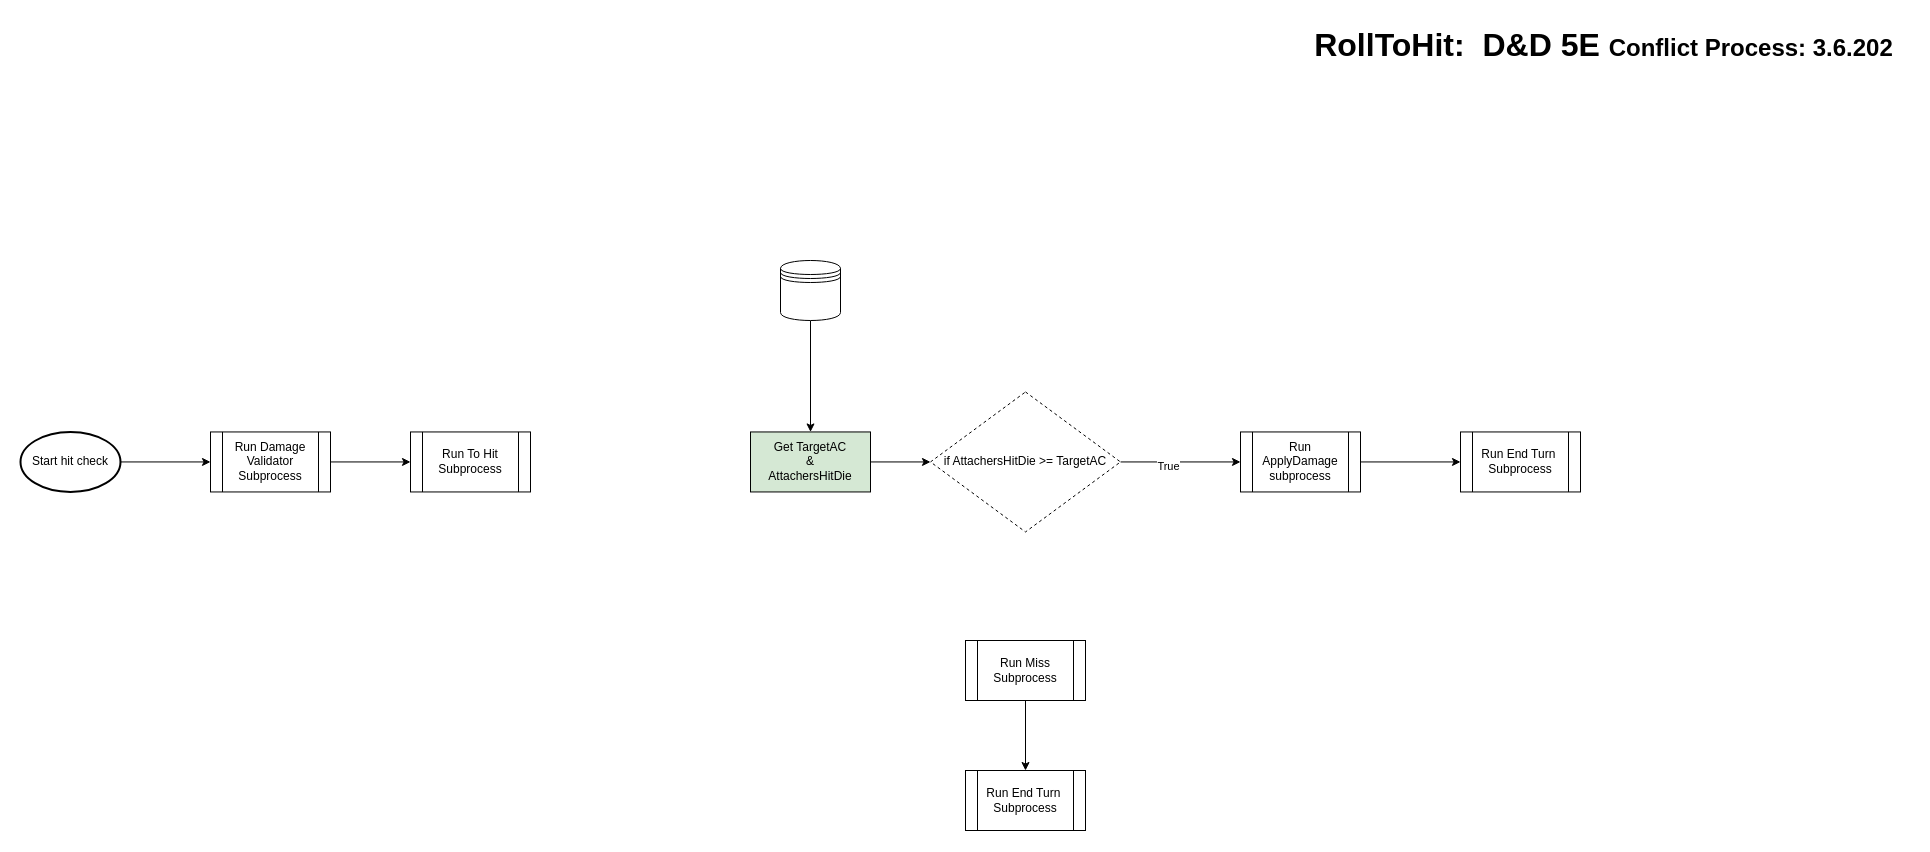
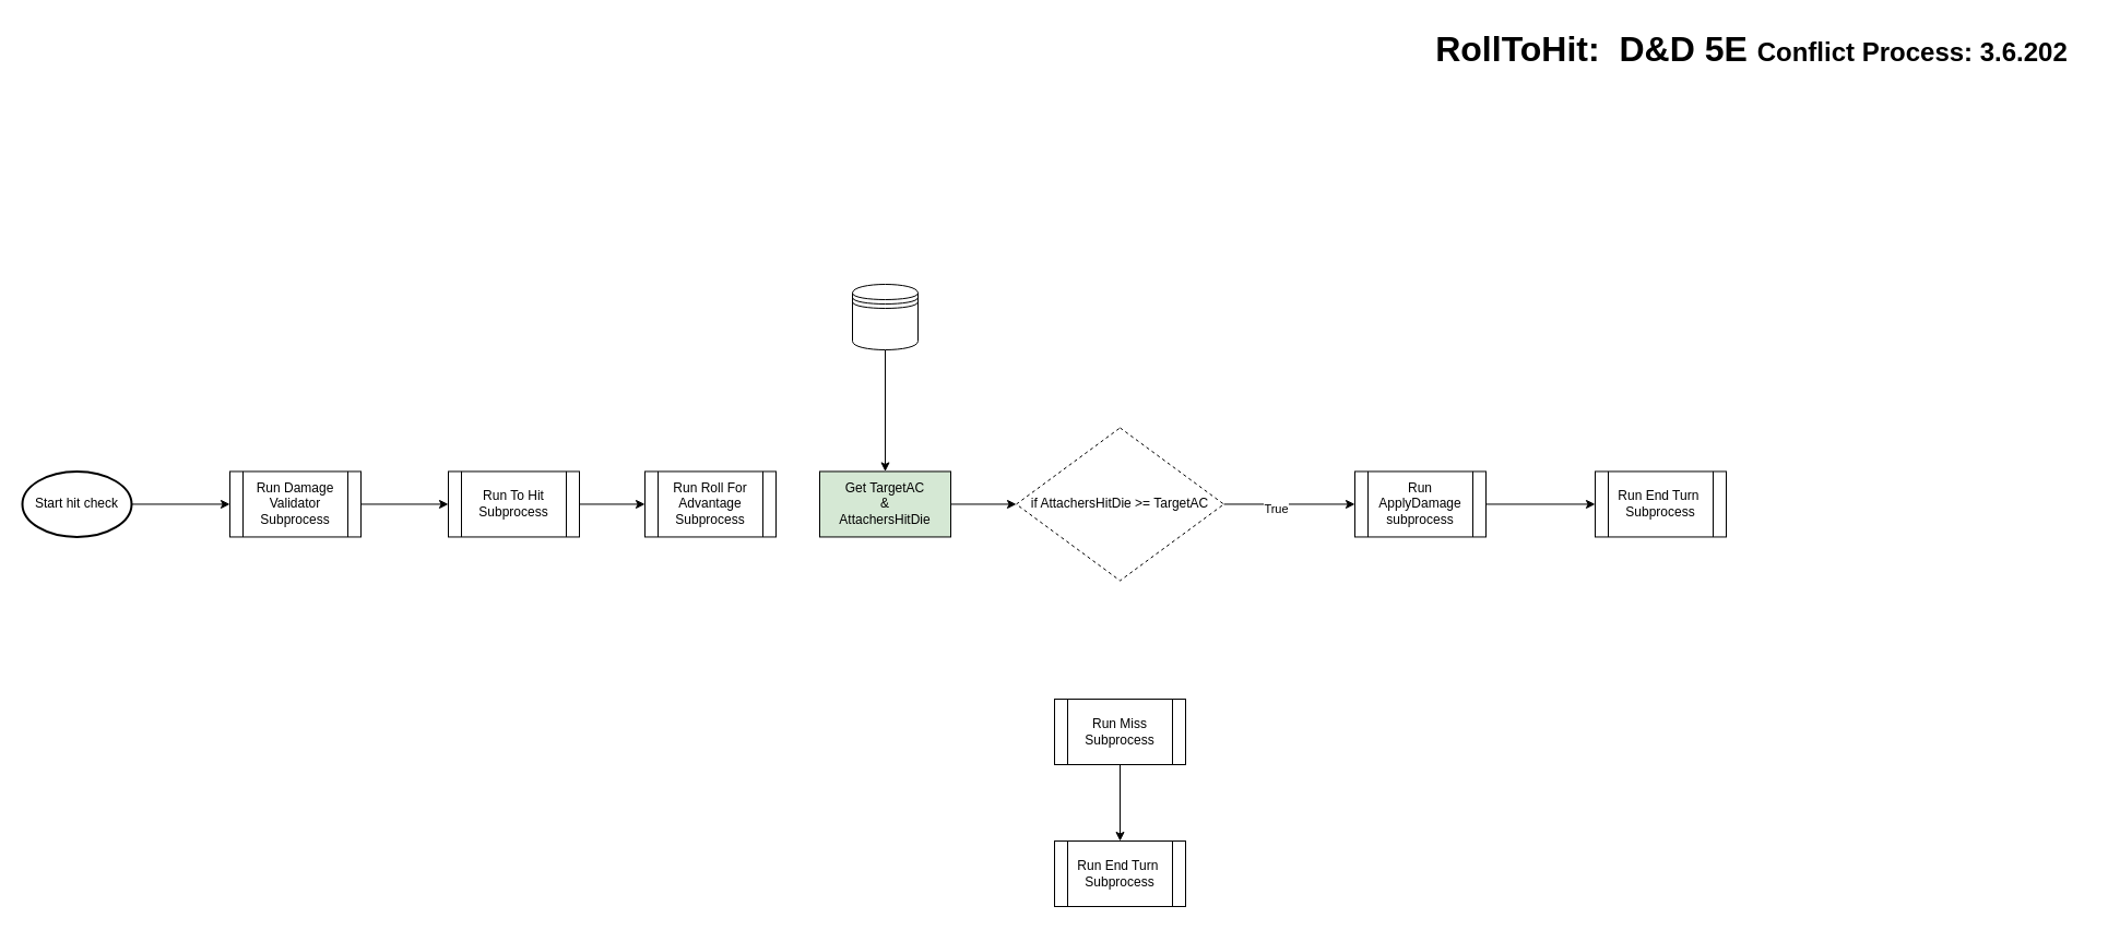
  <mxCell id="0" />
  <mxCell id="1" parent="0" />
  <mxCell id="2" style="edgeStyle=orthogonalEdgeStyle;rounded=0;orthogonalLoop=1;jettySize=auto;html=1;startArrow=none;startFill=0;" parent="1" source="3" target="6" edge="1"><mxGeometry relative="1" as="geometry"><mxPoint x="60" y="461.45" as="targetPoint" /></mxGeometry></mxCell>
  <mxCell id="3" value="Start hit check" style="strokeWidth=2;html=1;shape=mxgraph.flowchart.start_1;whiteSpace=wrap;" parent="1" vertex="1"><mxGeometry x="20" y="431.45" width="100" height="60" as="geometry" /></mxCell>
  <mxCell id="4" value="&lt;h1&gt;&lt;span style=&quot;font-size: 32px&quot;&gt;RollToHit:&amp;nbsp; D&amp;amp;D 5E&amp;nbsp;&lt;/span&gt;Conflict Process: 3.6.202&lt;/h1&gt;" style="text;html=1;align=center;verticalAlign=middle;resizable=0;points=[];autosize=1;" parent="1" vertex="1"><mxGeometry x="1298" y="20" width="610" height="50" as="geometry" /></mxCell>
  <mxCell id="5" style="edgeStyle=orthogonalEdgeStyle;rounded=0;orthogonalLoop=1;jettySize=auto;html=1;exitX=1;exitY=0.5;exitDx=0;exitDy=0;startArrow=none;startFill=0;" parent="1" source="6" target="8" edge="1"><mxGeometry relative="1" as="geometry"><mxPoint x="550" y="461.45" as="targetPoint" /><mxPoint x="340" y="461.45" as="sourcePoint" /></mxGeometry></mxCell>
  <mxCell id="6" value="Run Damage Validator Subprocess" style="shape=process;whiteSpace=wrap;html=1;backgroundOutline=1;" parent="1" vertex="1"><mxGeometry x="210" y="431.45" width="120" height="60" as="geometry" /></mxCell>
+ <mxCell id="7" style="edgeStyle=orthogonalEdgeStyle;rounded=0;orthogonalLoop=1;jettySize=auto;html=1;exitX=1;exitY=0.5;exitDx=0;exitDy=0;" parent="1" source="8" target="9" edge="1"><mxGeometry relative="1" as="geometry" /></mxCell>
  <mxCell id="8" value="Run To Hit Subprocess" style="shape=process;whiteSpace=wrap;html=1;backgroundOutline=1;" parent="1" vertex="1"><mxGeometry x="410" y="431.45" width="120" height="60" as="geometry" /></mxCell>
+ <mxCell id="9" value="Run Roll For Advantage Subprocess" style="shape=process;whiteSpace=wrap;html=1;backgroundOutline=1;" parent="1" vertex="1"><mxGeometry x="590" y="431.45" width="120" height="60" as="geometry" /></mxCell>
  <mxCell id="10" style="edgeStyle=orthogonalEdgeStyle;rounded=0;orthogonalLoop=1;jettySize=auto;html=1;exitX=1;exitY=0.5;exitDx=0;exitDy=0;" edge="1" parent="1" source="11" target="16"><mxGeometry relative="1" as="geometry" /></mxCell>
  <mxCell id="11" value="Get TargetAC&lt;br&gt;&amp;amp;&lt;br&gt;AttachersHitDie" style="whiteSpace=wrap;html=1;fillColor=#d5e8d4;" vertex="1" parent="1"><mxGeometry x="750" y="431.45" width="120" height="60" as="geometry" /></mxCell>
  <mxCell id="12" style="edgeStyle=orthogonalEdgeStyle;rounded=0;orthogonalLoop=1;jettySize=auto;html=1;" edge="1" parent="1" source="13" target="11"><mxGeometry relative="1" as="geometry" /></mxCell>
  <mxCell id="13" value="" style="shape=datastore;whiteSpace=wrap;html=1;" vertex="1" parent="1"><mxGeometry x="780" y="260" width="60" height="60" as="geometry" /></mxCell>
  <mxCell id="14" style="edgeStyle=orthogonalEdgeStyle;rounded=0;orthogonalLoop=1;jettySize=auto;html=1;exitX=1;exitY=0.5;exitDx=0;exitDy=0;entryX=0;entryY=0.5;entryDx=0;entryDy=0;" edge="1" parent="1" source="16" target="20"><mxGeometry relative="1" as="geometry" /></mxCell>
  <mxCell id="15" value="True" style="edgeLabel;html=1;align=center;verticalAlign=middle;resizable=0;points=[];" vertex="1" connectable="0" parent="14"><mxGeometry x="-0.217" y="-4" relative="1" as="geometry"><mxPoint as="offset" /></mxGeometry></mxCell>
  <mxCell id="16" value="if AttachersHitDie &amp;gt;= TargetAC" style="rhombus;whiteSpace=wrap;html=1;dashed=1;" vertex="1" parent="1"><mxGeometry x="930" y="391.45" width="190" height="140" as="geometry" /></mxCell>
  <mxCell id="17" style="edgeStyle=orthogonalEdgeStyle;rounded=0;orthogonalLoop=1;jettySize=auto;html=1;exitX=0.5;exitY=1;exitDx=0;exitDy=0;entryX=0.5;entryY=0;entryDx=0;entryDy=0;" edge="1" parent="1" source="18" target="21"><mxGeometry relative="1" as="geometry"><mxPoint x="1025" y="760" as="targetPoint" /></mxGeometry></mxCell>
  <mxCell id="18" value="Run Miss Subprocess" style="shape=process;whiteSpace=wrap;html=1;backgroundOutline=1;" vertex="1" parent="1"><mxGeometry x="965" y="640" width="120" height="60" as="geometry" /></mxCell>
  <mxCell id="19" style="edgeStyle=orthogonalEdgeStyle;rounded=0;orthogonalLoop=1;jettySize=auto;html=1;entryX=0;entryY=0.5;entryDx=0;entryDy=0;" edge="1" parent="1" source="20" target="22"><mxGeometry relative="1" as="geometry"><mxPoint x="1450" y="461.45" as="targetPoint" /></mxGeometry></mxCell>
  <mxCell id="20" value="Run ApplyDamage subprocess" style="shape=process;whiteSpace=wrap;html=1;backgroundOutline=1;" vertex="1" parent="1"><mxGeometry x="1240" y="431.45" width="120" height="60" as="geometry" /></mxCell>
  <mxCell id="21" value="Run End Turn&amp;nbsp;&lt;br&gt;Subprocess" style="shape=process;whiteSpace=wrap;html=1;backgroundOutline=1;" vertex="1" parent="1"><mxGeometry x="965" y="770" width="120" height="60" as="geometry" /></mxCell>
  <mxCell id="22" value="Run End Turn&amp;nbsp;&lt;br&gt;Subprocess" style="shape=process;whiteSpace=wrap;html=1;backgroundOutline=1;" vertex="1" parent="1"><mxGeometry x="1460" y="431.45" width="120" height="60" as="geometry" /></mxCell>
